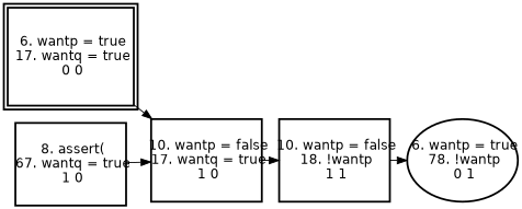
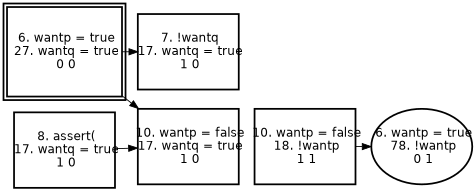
  digraph {
    rankdir=LR
    ranksep=.25
    node [fixedsize=true fontname=Helvetica fontsize=14 shape=box style=bold]
-   n1 [height=1.2 label=" 6. wantp = true\n 17. wantq = true\n 0 0\n" peripheries=2 width=1.6]
+   n1 [height=1.2 label=" 6. wantp = true\n 27. wantq = true\n 0 0\n" peripheries=2 width=1.6]
+   n2 [height=1.2 label=" 7. !wantq\n 17. wantq = true\n 1 0\n" width=1.6]
    n3 [height=1.2 label=" 10. wantp = false\n 17. wantq = true\n 1 0\n" width=1.6]
-   n4 [height=1.2 label=" 8. assert(\n 67. wantq = true\n 1 0\n" width=1.6]
+   n4 [height=1.2 label=" 8. assert(\n 17. wantq = true\n 1 0\n" width=1.6]
    n5 [height=1.2 label=" 10. wantp = false\n 18. !wantp\n 1 1\n" width=1.6]
    n6 [height=1.2 label=" 6. wantp = true\n 78. !wantp\n 0 1\n" shape=ellipse width=1.6]
+   n1 -> n2
    n1 -> n3
-   n3 -> n5
    n4 -> n3
    n5 -> n6
  }
